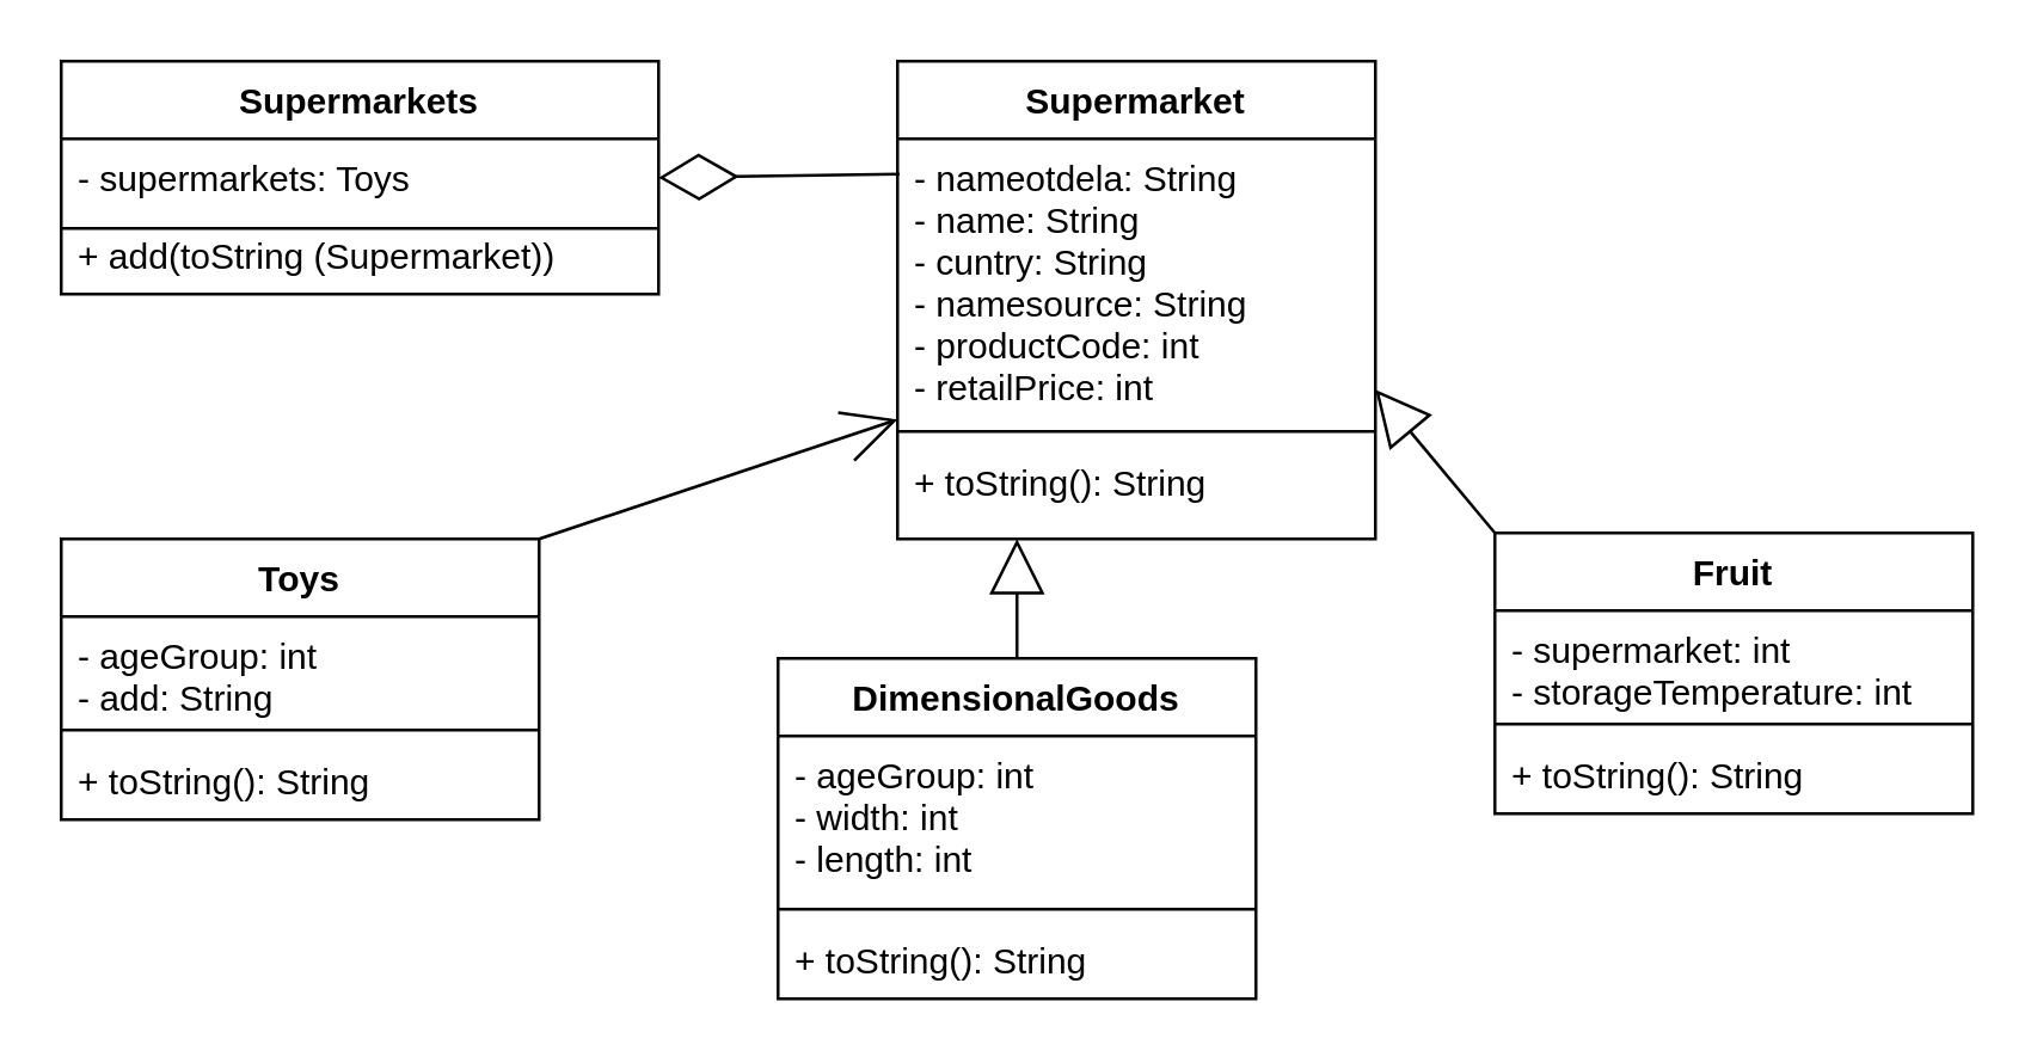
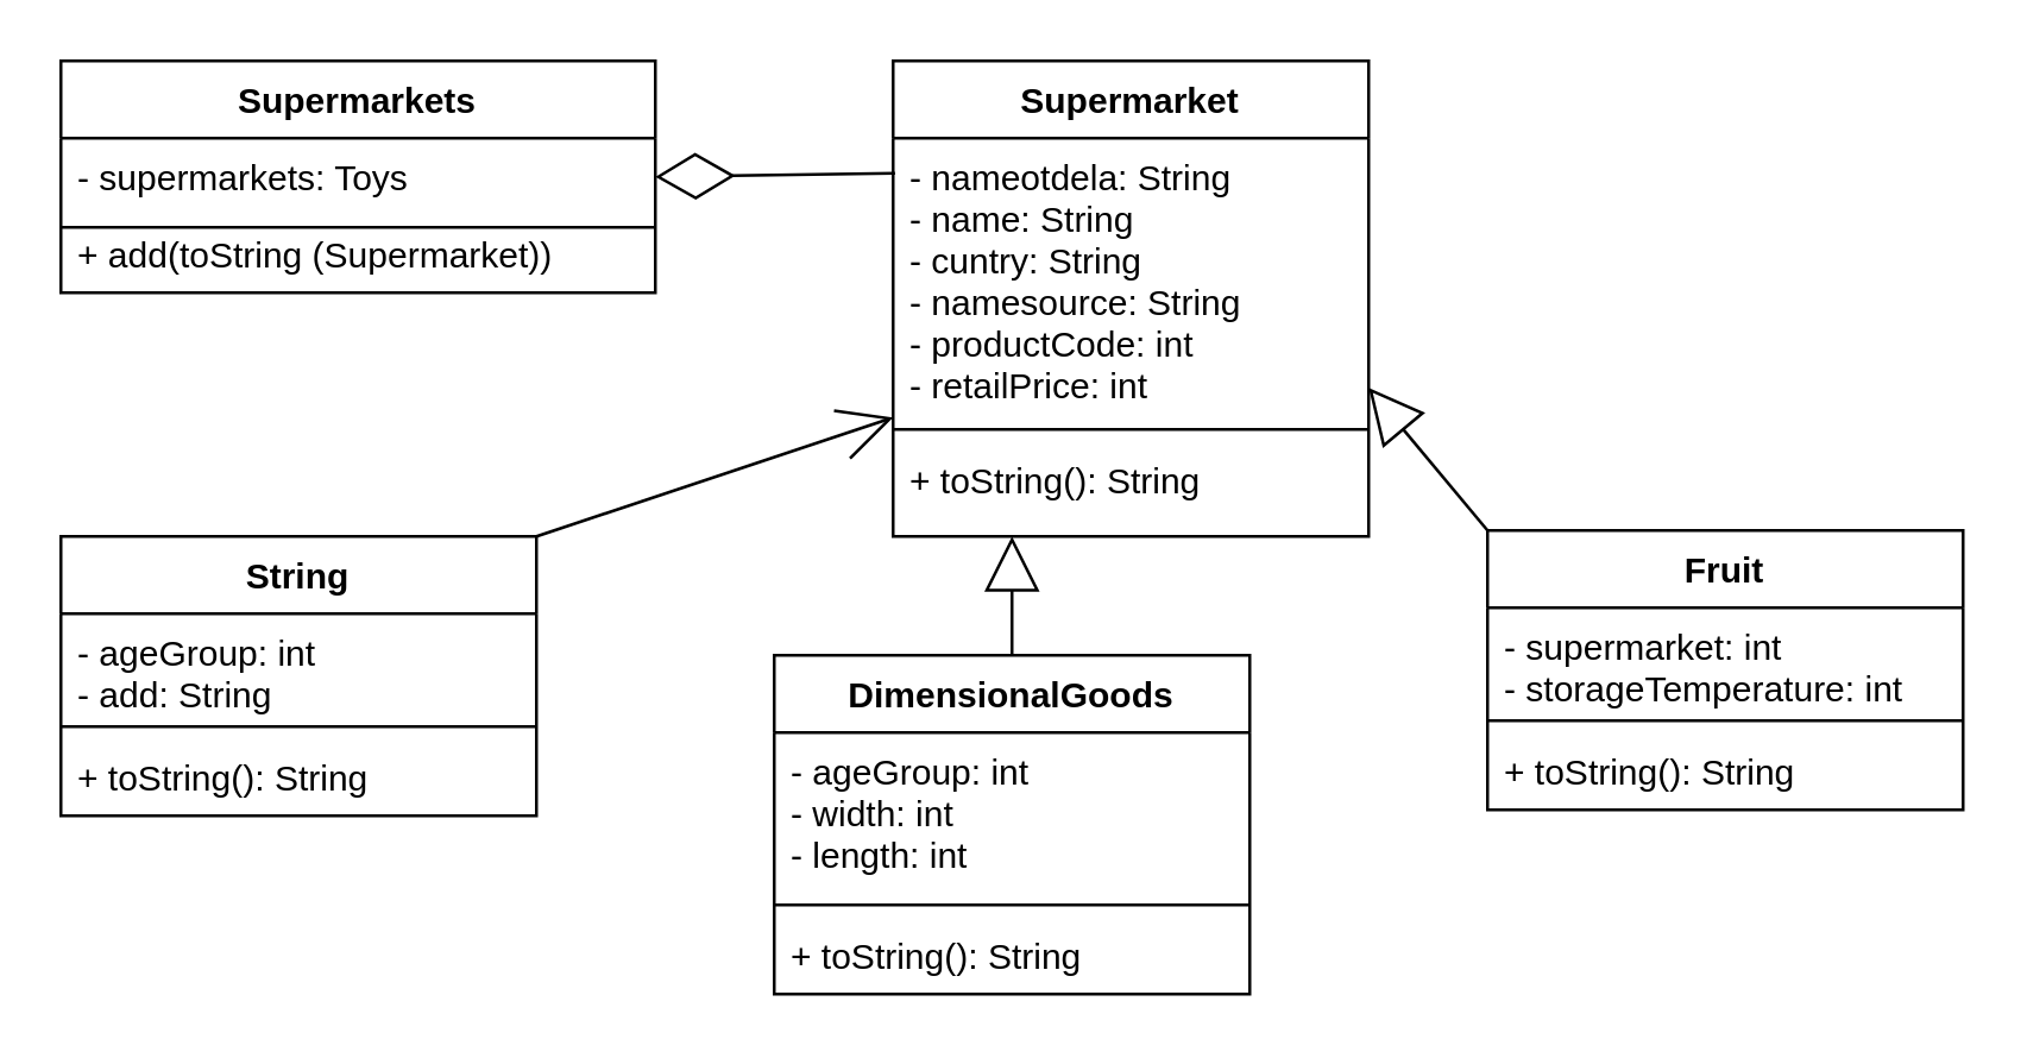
  <mxCell id="0" />
  <mxCell id="1" parent="0" />
  <mxCell id="2" value="Supermarkets" style="swimlane;fontStyle=1;align=center;verticalAlign=top;childLayout=stackLayout;horizontal=1;startSize=26;horizontalStack=0;resizeParent=1;resizeParentMax=0;resizeLast=0;collapsible=1;marginBottom=0;" vertex="1" parent="1"><mxGeometry x="20" y="20" width="200" height="78" as="geometry" /></mxCell>
  <mxCell id="3" value="- supermarkets: Toys" style="text;strokeColor=none;fillColor=none;align=left;verticalAlign=top;spacingLeft=4;spacingRight=4;overflow=hidden;rotatable=0;points=[[0,0.5],[1,0.5]];portConstraint=eastwest;" vertex="1" parent="2"><mxGeometry y="26" width="200" height="26" as="geometry" /></mxCell>
  <mxCell id="4" value="+ add(toString (Supermarket))&#10;" style="text;strokeColor=none;fillColor=none;align=left;verticalAlign=top;spacingLeft=4;spacingRight=4;overflow=hidden;rotatable=0;points=[[0,0.5],[1,0.5]];portConstraint=eastwest;" vertex="1" parent="2"><mxGeometry y="52" width="200" height="26" as="geometry" /></mxCell>
  <mxCell id="5" value="" style="line;strokeWidth=1;fillColor=none;align=left;verticalAlign=middle;spacingTop=-1;spacingLeft=3;spacingRight=3;rotatable=0;labelPosition=right;points=[];portConstraint=eastwest;" vertex="1" parent="1"><mxGeometry x="20" y="72" width="200" height="8" as="geometry" /></mxCell>
  <mxCell id="6" value="Supermarket" style="swimlane;fontStyle=1;align=center;verticalAlign=top;childLayout=stackLayout;horizontal=1;startSize=26;horizontalStack=0;resizeParent=1;resizeParentMax=0;resizeLast=0;collapsible=1;marginBottom=0;" vertex="1" parent="1"><mxGeometry x="300" y="20" width="160" height="160" as="geometry" /></mxCell>
  <mxCell id="7" value="- nameotdela: String&#10;- name: String&#10;- cuntry: String&#10;- namesource: String&#10;- productCode: int&#10;- retailPrice: int" style="text;strokeColor=none;fillColor=none;align=left;verticalAlign=top;spacingLeft=4;spacingRight=4;overflow=hidden;rotatable=0;points=[[0,0.5],[1,0.5]];portConstraint=eastwest;" vertex="1" parent="6"><mxGeometry y="26" width="160" height="94" as="geometry" /></mxCell>
  <mxCell id="8" value="" style="line;strokeWidth=1;fillColor=none;align=left;verticalAlign=middle;spacingTop=-1;spacingLeft=3;spacingRight=3;rotatable=0;labelPosition=right;points=[];portConstraint=eastwest;" vertex="1" parent="6"><mxGeometry y="120" width="160" height="8" as="geometry" /></mxCell>
  <mxCell id="9" value="+ toString(): String" style="text;strokeColor=none;fillColor=none;align=left;verticalAlign=top;spacingLeft=4;spacingRight=4;overflow=hidden;rotatable=0;points=[[0,0.5],[1,0.5]];portConstraint=eastwest;" vertex="1" parent="6"><mxGeometry y="128" width="160" height="32" as="geometry" /></mxCell>
  <mxCell id="10" value="" style="endArrow=diamondThin;endFill=0;endSize=24;html=1;rounded=0;entryX=1;entryY=0.5;entryDx=0;entryDy=0;exitX=0.004;exitY=0.126;exitDx=0;exitDy=0;exitPerimeter=0;" edge="1" parent="1" source="7" target="3"><mxGeometry width="160" relative="1" as="geometry"><mxPoint x="80" y="140" as="sourcePoint" /><mxPoint x="240" y="140" as="targetPoint" /></mxGeometry></mxCell>
- <mxCell id="11" value="Toys" style="swimlane;fontStyle=1;align=center;verticalAlign=top;childLayout=stackLayout;horizontal=1;startSize=26;horizontalStack=0;resizeParent=1;resizeParentMax=0;resizeLast=0;collapsible=1;marginBottom=0;" vertex="1" parent="1"><mxGeometry x="20" y="180" width="160" height="94" as="geometry" /></mxCell>
+ <mxCell id="11" value="String" style="swimlane;fontStyle=1;align=center;verticalAlign=top;childLayout=stackLayout;horizontal=1;startSize=26;horizontalStack=0;resizeParent=1;resizeParentMax=0;resizeLast=0;collapsible=1;marginBottom=0;" vertex="1" parent="1"><mxGeometry x="20" y="180" width="160" height="94" as="geometry" /></mxCell>
  <mxCell id="12" value="- ageGroup: int&#10;- add: String" style="text;strokeColor=none;fillColor=none;align=left;verticalAlign=top;spacingLeft=4;spacingRight=4;overflow=hidden;rotatable=0;points=[[0,0.5],[1,0.5]];portConstraint=eastwest;" vertex="1" parent="11"><mxGeometry y="26" width="160" height="34" as="geometry" /></mxCell>
  <mxCell id="13" value="" style="line;strokeWidth=1;fillColor=none;align=left;verticalAlign=middle;spacingTop=-1;spacingLeft=3;spacingRight=3;rotatable=0;labelPosition=right;points=[];portConstraint=eastwest;" vertex="1" parent="11"><mxGeometry y="60" width="160" height="8" as="geometry" /></mxCell>
  <mxCell id="14" value="+ toString(): String" style="text;strokeColor=none;fillColor=none;align=left;verticalAlign=top;spacingLeft=4;spacingRight=4;overflow=hidden;rotatable=0;points=[[0,0.5],[1,0.5]];portConstraint=eastwest;" vertex="1" parent="11"><mxGeometry y="68" width="160" height="26" as="geometry" /></mxCell>
  <mxCell id="15" value="" style="endArrow=open;endSize=16;endFill=0;html=1;rounded=0;exitX=1;exitY=0;exitDx=0;exitDy=0;entryX=0;entryY=0.75;entryDx=0;entryDy=0;" edge="1" parent="1" source="11" target="6"><mxGeometry width="160" relative="1" as="geometry"><mxPoint x="100" y="210" as="sourcePoint" /><mxPoint x="260" y="210" as="targetPoint" /></mxGeometry></mxCell>
  <mxCell id="16" value="DimensionalGoods" style="swimlane;fontStyle=1;align=center;verticalAlign=top;childLayout=stackLayout;horizontal=1;startSize=26;horizontalStack=0;resizeParent=1;resizeParentMax=0;resizeLast=0;collapsible=1;marginBottom=0;" vertex="1" parent="1"><mxGeometry x="260" y="220" width="160" height="114" as="geometry" /></mxCell>
  <mxCell id="17" value="- ageGroup: int&#10;- width: int&#10;- length: int" style="text;strokeColor=none;fillColor=none;align=left;verticalAlign=top;spacingLeft=4;spacingRight=4;overflow=hidden;rotatable=0;points=[[0,0.5],[1,0.5]];portConstraint=eastwest;" vertex="1" parent="16"><mxGeometry y="26" width="160" height="54" as="geometry" /></mxCell>
  <mxCell id="18" value="" style="line;strokeWidth=1;fillColor=none;align=left;verticalAlign=middle;spacingTop=-1;spacingLeft=3;spacingRight=3;rotatable=0;labelPosition=right;points=[];portConstraint=eastwest;" vertex="1" parent="16"><mxGeometry y="80" width="160" height="8" as="geometry" /></mxCell>
  <mxCell id="19" value="+ toString(): String" style="text;strokeColor=none;fillColor=none;align=left;verticalAlign=top;spacingLeft=4;spacingRight=4;overflow=hidden;rotatable=0;points=[[0,0.5],[1,0.5]];portConstraint=eastwest;" vertex="1" parent="16"><mxGeometry y="88" width="160" height="26" as="geometry" /></mxCell>
  <mxCell id="20" value="Fruit" style="swimlane;fontStyle=1;align=center;verticalAlign=top;childLayout=stackLayout;horizontal=1;startSize=26;horizontalStack=0;resizeParent=1;resizeParentMax=0;resizeLast=0;collapsible=1;marginBottom=0;" vertex="1" parent="1"><mxGeometry x="500" y="178" width="160" height="94" as="geometry" /></mxCell>
  <mxCell id="21" value="- supermarket: int&#10;- storageTemperature: int" style="text;strokeColor=none;fillColor=none;align=left;verticalAlign=top;spacingLeft=4;spacingRight=4;overflow=hidden;rotatable=0;points=[[0,0.5],[1,0.5]];portConstraint=eastwest;" vertex="1" parent="20"><mxGeometry y="26" width="160" height="34" as="geometry" /></mxCell>
  <mxCell id="22" value="" style="line;strokeWidth=1;fillColor=none;align=left;verticalAlign=middle;spacingTop=-1;spacingLeft=3;spacingRight=3;rotatable=0;labelPosition=right;points=[];portConstraint=eastwest;" vertex="1" parent="20"><mxGeometry y="60" width="160" height="8" as="geometry" /></mxCell>
  <mxCell id="23" value="+ toString(): String" style="text;strokeColor=none;fillColor=none;align=left;verticalAlign=top;spacingLeft=4;spacingRight=4;overflow=hidden;rotatable=0;points=[[0,0.5],[1,0.5]];portConstraint=eastwest;" vertex="1" parent="20"><mxGeometry y="68" width="160" height="26" as="geometry" /></mxCell>
  <mxCell id="24" value="" style="endArrow=block;endSize=16;endFill=0;html=1;rounded=0;exitX=0.5;exitY=0;exitDx=0;exitDy=0;" edge="1" parent="1" source="16"><mxGeometry width="160" relative="1" as="geometry"><mxPoint x="250" y="190" as="sourcePoint" /><mxPoint x="340" y="180" as="targetPoint" /></mxGeometry></mxCell>
  <mxCell id="25" value="" style="endArrow=block;endSize=16;endFill=0;html=1;rounded=0;entryX=1;entryY=0.894;entryDx=0;entryDy=0;entryPerimeter=0;exitX=0;exitY=0;exitDx=0;exitDy=0;" edge="1" parent="1" source="20" target="7"><mxGeometry width="160" relative="1" as="geometry"><mxPoint x="290" y="190" as="sourcePoint" /><mxPoint x="450" y="190" as="targetPoint" /></mxGeometry></mxCell>
